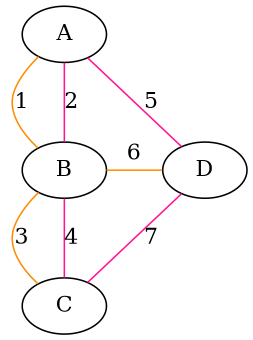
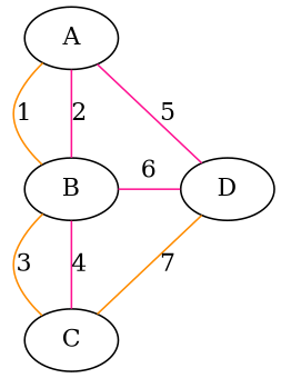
  graph {
    edge [color=darkorange constraint=false]
    B
    D
    C
    A
    subgraph sub_1 {
      rank=same
      B
      D
    }
-   B -- D [label=6]
+   B -- D [color=deeppink label=6]
    B -- C [label=3]
    B -- C [color=deeppink label=4 constraint=""]
-   C -- D [color=deeppink label=7]
+   C -- D [label=7]
    A -- B [label=1]
    A -- B [color=deeppink label=2 constraint=""]
    A -- D [color=deeppink label=5]
  }
